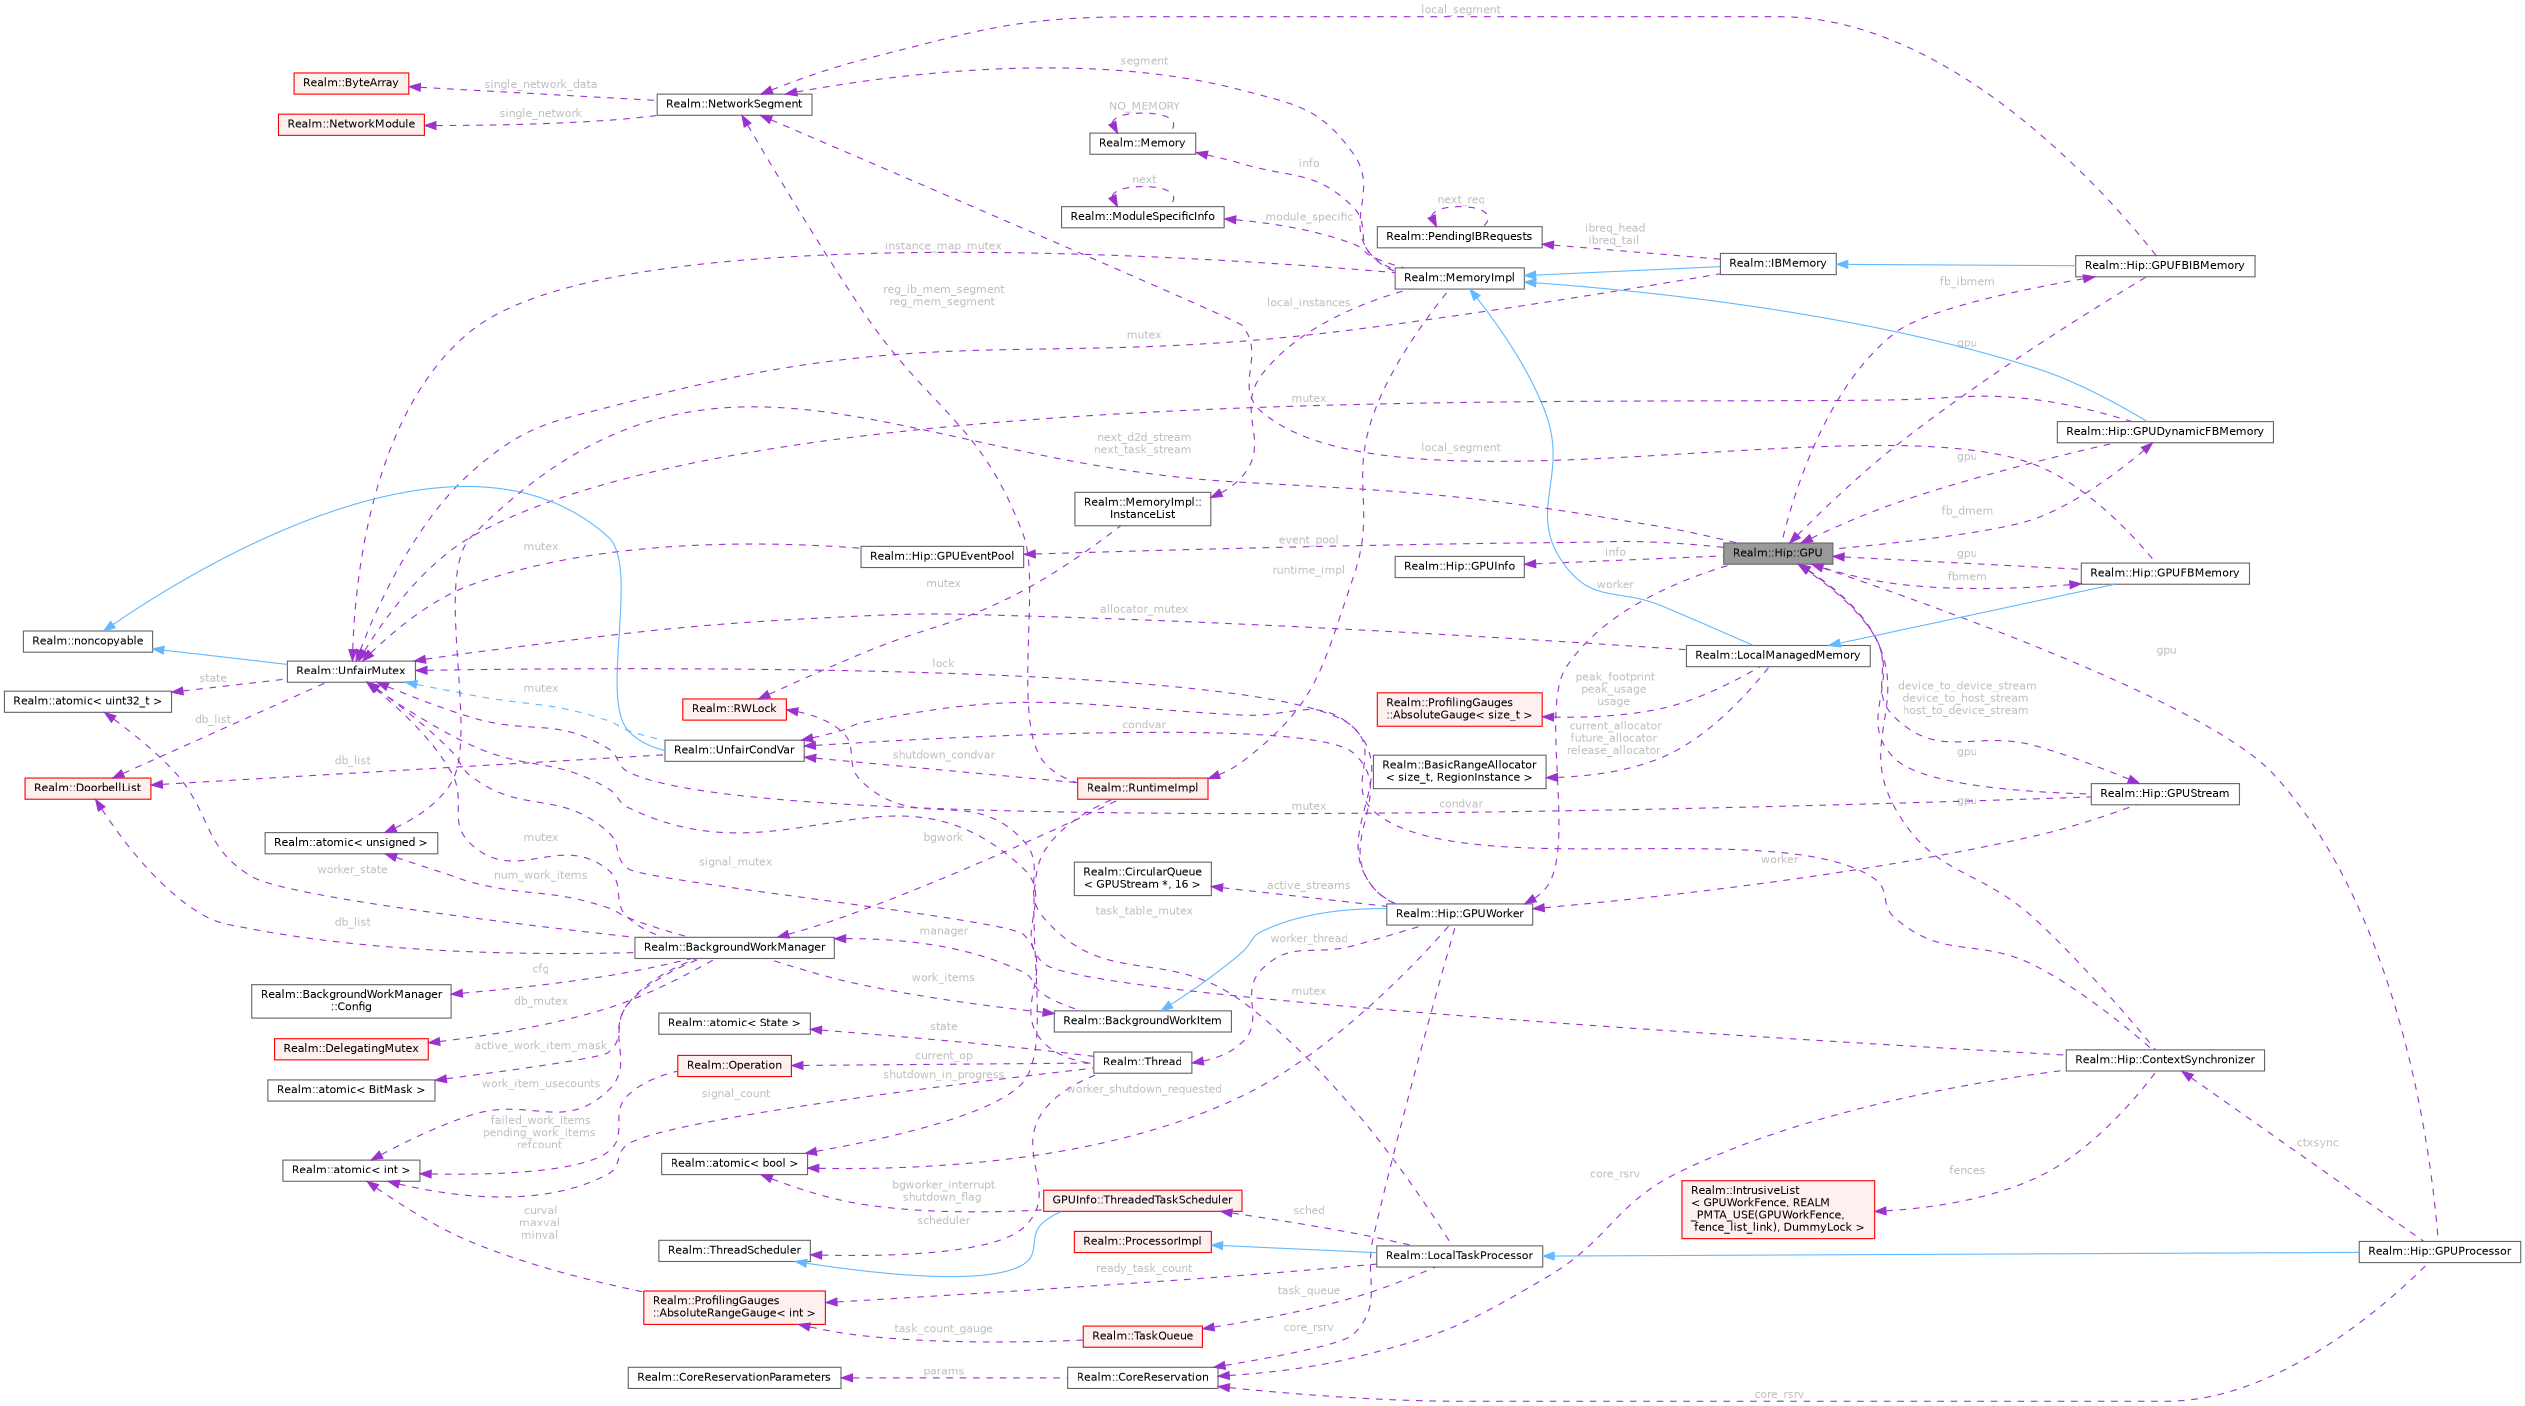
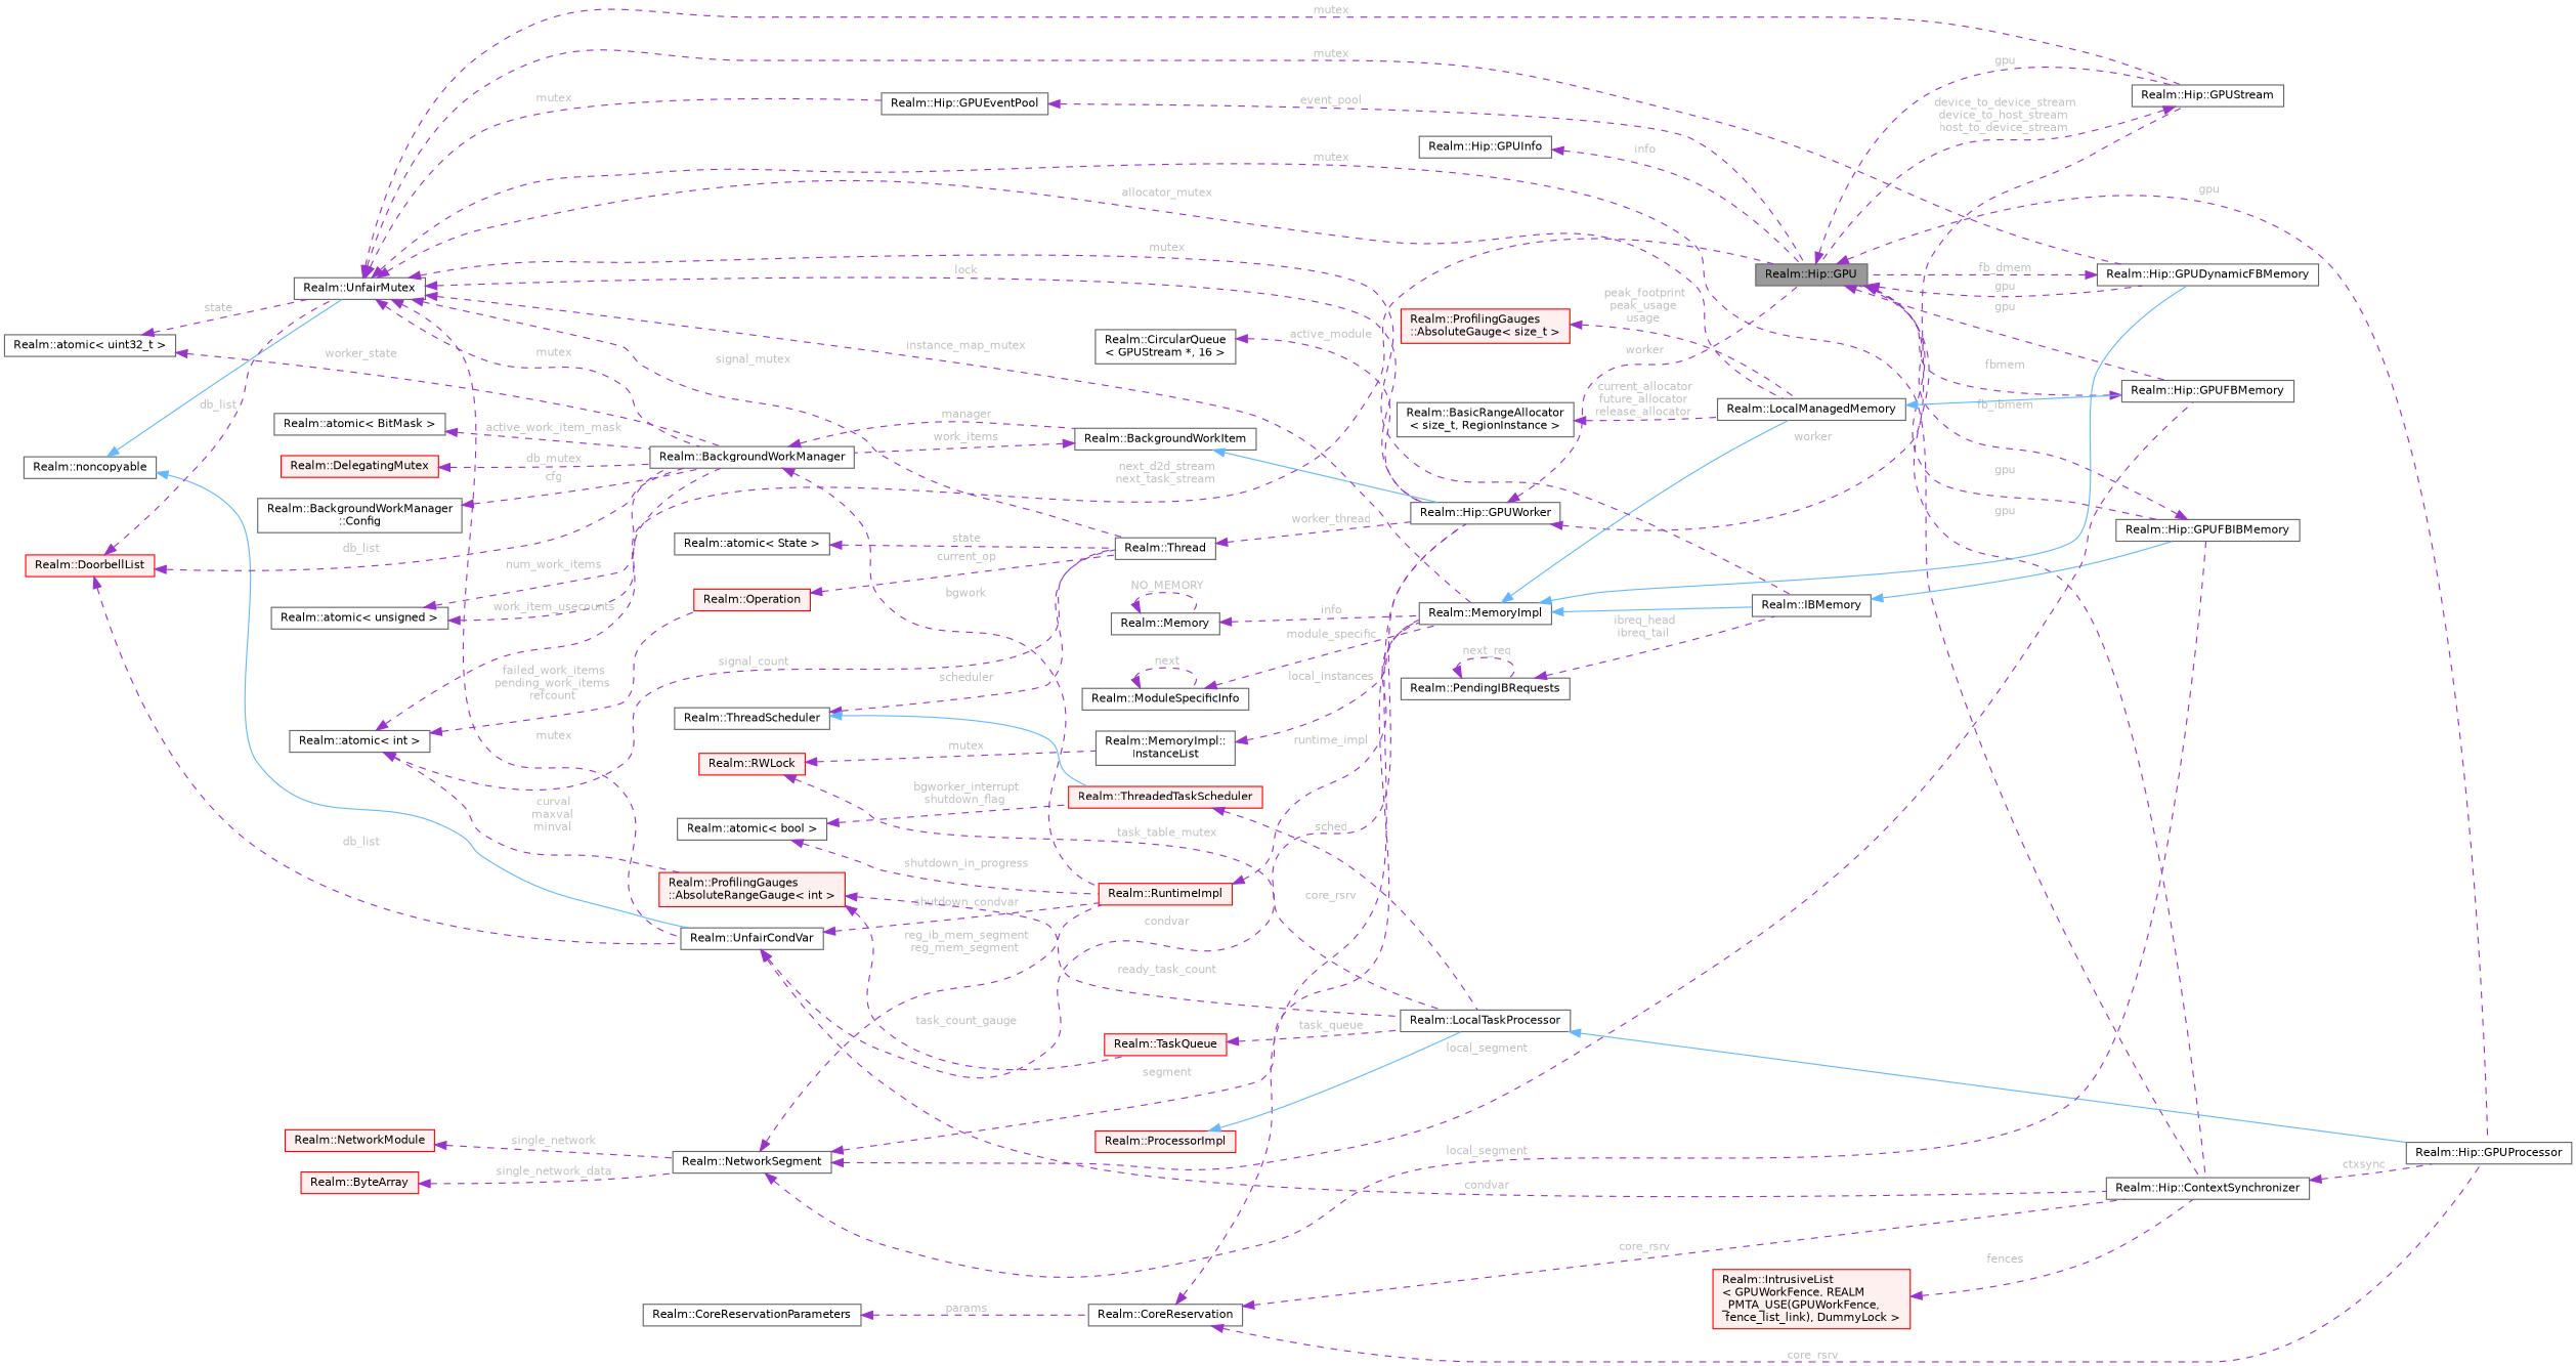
  digraph {
    rankdir=LR
    node [color=gray40 fillcolor=white fontname=Helvetica fontsize=10 shape=box style=filled]
    edge [color=darkorchid3 dir=back fontcolor=grey fontname=Helvetica fontsize=10 labelfontname=Helvetica labelfontsize=10 style=dashed]
    n1 [fillcolor=grey60 fontcolor=black height=0.2 label="Realm::Hip::GPU" width=0.4]
    n2 [height=0.2 label="Realm::Hip::GPUProcessor" width=0.4]
    n3 [height=0.2 label="Realm::Hip::ContextSynchronizer" width=0.4]
    n4 [height=0.2 label="Realm::Hip::GPUFBMemory" width=0.4]
    n5 [height=0.2 label="Realm::Hip::GPUDynamicFBMemory" width=0.4]
    n6 [height=0.2 label="Realm::Hip::GPUFBIBMemory" width=0.4]
    n7 [height=0.2 label="Realm::Hip::GPUStream" width=0.4]
    n8 [height=0.2 label="Realm::Hip::GPUInfo" width=0.4]
    n9 [height=0.2 label="Realm::Hip::GPUWorker" width=0.4]
    n10 [height=0.2 label="Realm::BackgroundWorkItem" width=0.4]
    n11 [height=0.2 label="Realm::BackgroundWorkManager" width=0.4]
    n12 [color=red fillcolor="#FFF0F0" height=0.2 label="Realm::RuntimeImpl" width=0.4]
    n13 [height=0.2 label="Realm::MemoryImpl" width=0.4]
    n14 [height=0.2 label="Realm::BackgroundWorkManager\l::Config" width=0.4]
    n15 [height=0.2 label="Realm::UnfairMutex" width=0.4]
    n16 [height=0.2 label="Realm::UnfairCondVar" width=0.4]
    n17 [height=0.2 label="Realm::Thread" width=0.4]
    n18 [height=0.2 label="Realm::LocalManagedMemory" width=0.4]
    n19 [height=0.2 label="Realm::IBMemory" width=0.4]
    n20 [height=0.2 label="Realm::Hip::GPUEventPool" width=0.4]
    n21 [height=0.2 label="Realm::noncopyable" width=0.4]
    n22 [height=0.2 label="Realm::atomic\< uint32_t \>" width=0.4]
    n23 [color=red fillcolor="#FFF0F0" height=0.2 label="Realm::DoorbellList" width=0.4]
    n24 [height=0.2 label="Realm::atomic\< unsigned \>" width=0.4]
    n25 [height=0.2 label="Realm::atomic\< BitMask \>" width=0.4]
    n26 [height=0.2 label="Realm::atomic\< int \>" width=0.4]
    n27 [color=red fillcolor="#FFF0F0" height=0.2 label="Realm::Operation" width=0.4]
    n28 [color=red fillcolor="#FFF0F0" height=0.2 label="Realm::ProfilingGauges\l::AbsoluteRangeGauge\< int \>" width=0.4]
    n29 [height=0.2 label="Realm::LocalTaskProcessor" width=0.4]
    n30 [color=red fillcolor="#FFF0F0" height=0.2 label="Realm::TaskQueue" width=0.4]
    n31 [color=red fillcolor="#FFF0F0" height=0.2 label="Realm::DelegatingMutex" width=0.4]
    n32 [height=0.2 label="Realm::CircularQueue\l\< GPUStream *, 16 \>" width=0.4]
    n33 [height=0.2 label="Realm::CoreReservation" width=0.4]
    n34 [height=0.2 label="Realm::CoreReservationParameters" width=0.4]
    n35 [height=0.2 label="Realm::atomic\< State \>" width=0.4]
    n36 [height=0.2 label="Realm::ThreadScheduler" width=0.4]
-   n37 [color=red fillcolor="#FFF0F0" height=0.2 label="GPUInfo::ThreadedTaskScheduler" width=0.4]
+   n37 [color=red fillcolor="#FFF0F0" height=0.2 label="Realm::ThreadedTaskScheduler" width=0.4]
    n38 [height=0.2 label="Realm::atomic\< bool \>" width=0.4]
    n39 [color=red fillcolor="#FFF0F0" height=0.2 label="Realm::ProcessorImpl" width=0.4]
    n40 [color=red fillcolor="#FFF0F0" height=0.2 label="Realm::RWLock" width=0.4]
    n41 [height=0.2 label="Realm::MemoryImpl::\lInstanceList" width=0.4]
    n42 [color=red fillcolor="#FFF0F0" height=0.2 label="Realm::IntrusiveList\l\< GPUWorkFence, REALM\l_PMTA_USE(GPUWorkFence,\l fence_list_link), DummyLock \>" width=0.4]
    n43 [height=0.2 label="Realm::Memory" width=0.4]
    n44 [height=0.2 label="Realm::NetworkSegment" width=0.4]
    n45 [color=red fillcolor="#FFF0F0" height=0.2 label="Realm::NetworkModule" width=0.4]
    n46 [color=red fillcolor="#FFF0F0" height=0.2 label="Realm::ByteArray" width=0.4]
    n47 [height=0.2 label="Realm::ModuleSpecificInfo" width=0.4]
    n48 [height=0.2 label="Realm::BasicRangeAllocator\l\< size_t, RegionInstance \>" width=0.4]
    n49 [color=red fillcolor="#FFF0F0" height=0.2 label="Realm::ProfilingGauges\l::AbsoluteGauge\< size_t \>" width=0.4]
    n50 [height=0.2 label="Realm::PendingIBRequests" width=0.4]
    n1 -> n2 [label=" gpu"]
    n1 -> n3 [label=" gpu"]
    n1 -> n4 [label=" gpu"]
    n1 -> n5 [label=" gpu"]
    n1 -> n6 [label=" gpu"]
    n1 -> n7 [label=" gpu"]
    n3 -> n2 [label=" ctxsync"]
    n4 -> n1 [label=" fbmem"]
    n5 -> n1 [label=" fb_dmem"]
    n6 -> n1 [label=" fb_ibmem"]
    n7 -> n1 [label=" device_to_device_stream\ndevice_to_host_stream\nhost_to_device_stream"]
    n8 -> n1 [label=" info"]
    n9 -> n1 [label=" worker"]
    n9 -> n7 [label=" worker"]
    n10 -> n9 [color=steelblue1 style=solid fontcolor=""]
    n10 -> n11 [label=" work_items"]
    n11 -> n10 [label=" manager"]
    n11 -> n12 [label=" bgwork"]
    n12 -> n13 [label=" runtime_impl"]
    n13 -> n5 [color=steelblue1 style=solid fontcolor=""]
    n13 -> n18 [color=steelblue1 style=solid fontcolor=""]
    n13 -> n19 [color=steelblue1 style=solid fontcolor=""]
    n14 -> n11 [label=" cfg"]
    n15 -> n3 [label=" mutex"]
    n15 -> n5 [label=" mutex"]
    n15 -> n7 [label=" mutex"]
    n15 -> n9 [label=" lock"]
    n15 -> n11 [label=" mutex"]
    n15 -> n13 [label=" instance_map_mutex"]
-   n15 -> n16 [color=steelblue1 label=" mutex"]
+   n15 -> n16 [label=" mutex"]
    n15 -> n17 [label=" signal_mutex"]
    n15 -> n18 [label=" allocator_mutex"]
    n15 -> n19 [label=" mutex"]
    n15 -> n20 [label=" mutex"]
    n16 -> n3 [label=" condvar"]
    n16 -> n9 [label=" condvar"]
    n16 -> n12 [label=" shutdown_condvar"]
    n17 -> n9 [label=" worker_thread"]
    n18 -> n4 [color=steelblue1 style=solid fontcolor=""]
    n19 -> n6 [color=steelblue1 style=solid fontcolor=""]
    n20 -> n1 [label=" event_pool"]
    n21 -> n15 [color=steelblue1 style=solid fontcolor=""]
    n21 -> n16 [color=steelblue1 style=solid fontcolor=""]
    n22 -> n11 [label=" worker_state"]
    n22 -> n15 [label=" state"]
    n23 -> n11 [label=" db_list"]
    n23 -> n15 [label=" db_list"]
    n23 -> n16 [label=" db_list"]
    n24 -> n1 [label=" next_d2d_stream\nnext_task_stream"]
    n24 -> n11 [label=" num_work_items"]
    n25 -> n11 [label=" active_work_item_mask"]
    n26 -> n11 [label=" work_item_usecounts"]
    n26 -> n17 [label=" signal_count"]
    n26 -> n27 [label=" failed_work_items\npending_work_items\nrefcount"]
    n26 -> n28 [label=" curval\nmaxval\nminval"]
    n27 -> n17 [label=" current_op"]
    n28 -> n29 [label=" ready_task_count"]
    n28 -> n30 [label=" task_count_gauge"]
    n29 -> n2 [color=steelblue1 style=solid fontcolor=""]
    n30 -> n29 [label=" task_queue"]
    n31 -> n11 [label=" db_mutex"]
-   n32 -> n9 [label=" active_streams"]
+   n32 -> n9 [label=" active_module"]
    n33 -> n2 [label=" core_rsrv"]
    n33 -> n3 [label=" core_rsrv"]
    n33 -> n9 [label=" core_rsrv"]
    n34 -> n33 [label=" params"]
    n35 -> n17 [label=" state"]
    n36 -> n17 [label=" scheduler"]
    n36 -> n37 [color=steelblue1 style=solid fontcolor=""]
    n37 -> n29 [label=" sched"]
-   n38 -> n9 [label=" worker_shutdown_requested"]
    n38 -> n12 [label=" shutdown_in_progress"]
    n38 -> n37 [label=" bgworker_interrupt\nshutdown_flag"]
    n39 -> n29 [color=steelblue1 style=solid fontcolor=""]
    n40 -> n29 [label=" task_table_mutex"]
    n40 -> n41 [label=" mutex"]
    n41 -> n13 [label=" local_instances"]
    n42 -> n3 [label=" fences"]
    n43 -> n13 [label=" info"]
    n43 -> n43 [label=" NO_MEMORY"]
    n44 -> n4 [label=" local_segment"]
    n44 -> n6 [label=" local_segment"]
    n44 -> n12 [label=" reg_ib_mem_segment\nreg_mem_segment"]
    n44 -> n13 [label=" segment"]
    n45 -> n44 [label=" single_network"]
    n46 -> n44 [label=" single_network_data"]
    n47 -> n13 [label=" module_specific"]
    n47 -> n47 [label=" next"]
    n48 -> n18 [label=" current_allocator\nfuture_allocator\nrelease_allocator"]
    n49 -> n18 [label=" peak_footprint\npeak_usage\nusage"]
    n50 -> n19 [label=" ibreq_head\nibreq_tail"]
    n50 -> n50 [label=" next_req"]
  }
